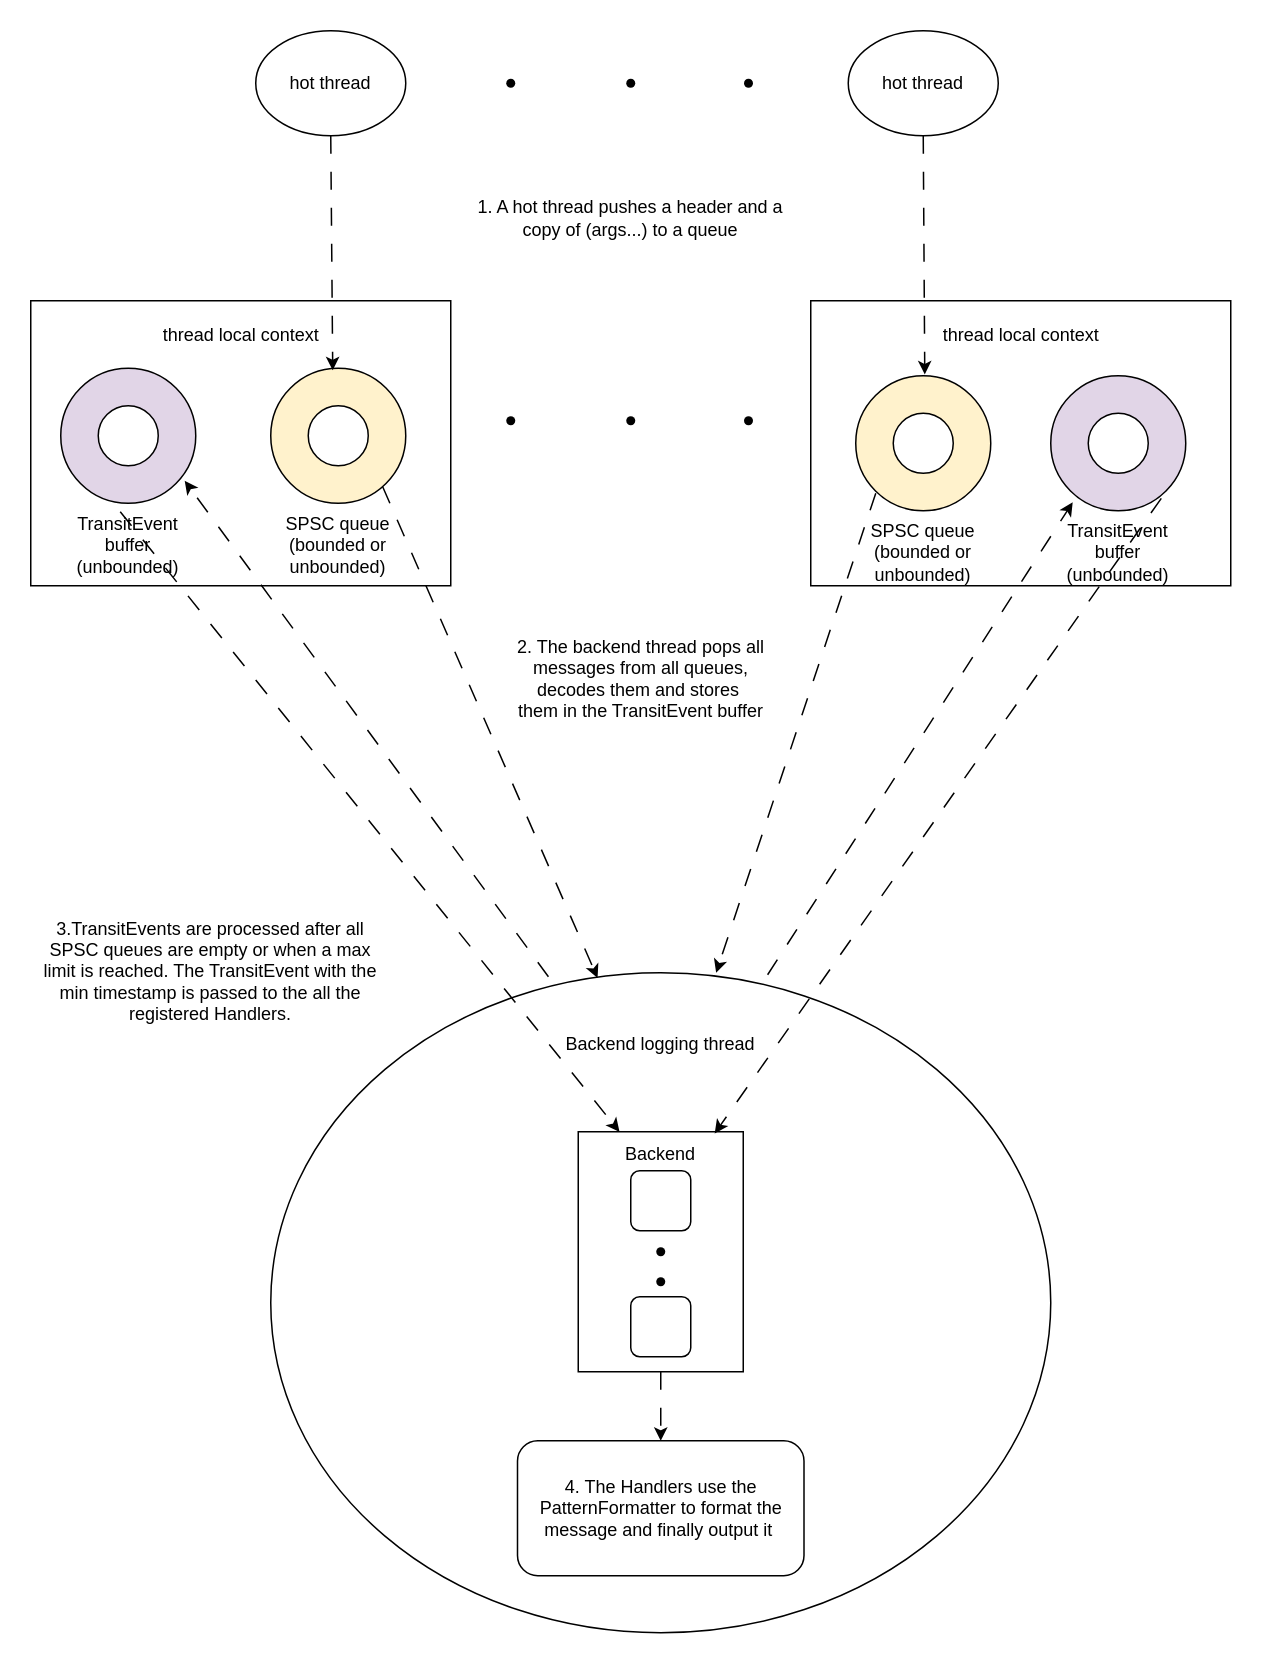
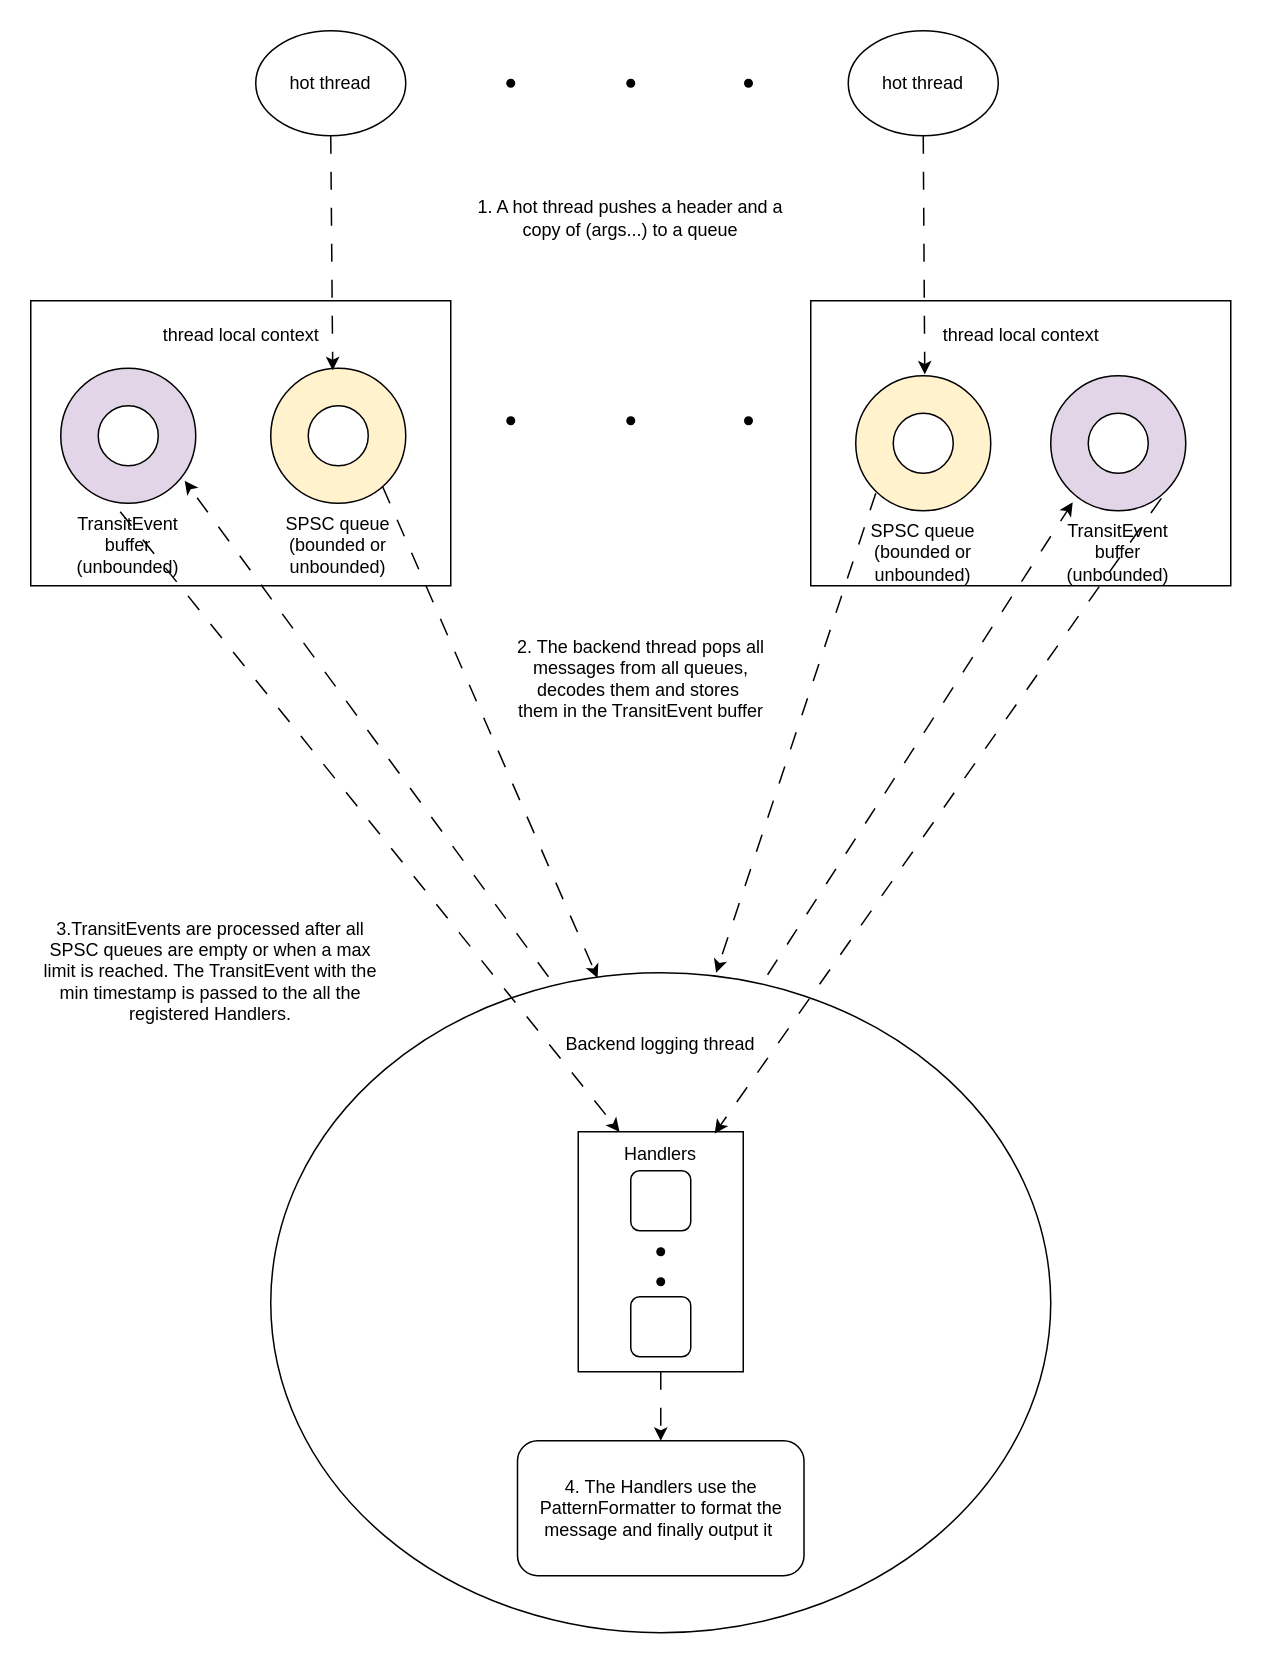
  <mxCell id="0" />
  <mxCell id="1" parent="0" />
  <mxCell id="2" value="hot thread" style="ellipse;whiteSpace=wrap;html=1;" parent="1" vertex="1"><mxGeometry x="170" y="20" width="100" height="70" as="geometry" /></mxCell>
  <mxCell id="3" value="hot thread" style="ellipse;whiteSpace=wrap;html=1;" parent="1" vertex="1"><mxGeometry x="565" y="20" width="100" height="70" as="geometry" /></mxCell>
  <mxCell id="4" value="" style="shape=waypoint;sketch=0;fillStyle=solid;size=6;pointerEvents=1;points=[];fillColor=none;resizable=0;rotatable=0;perimeter=centerPerimeter;snapToPoint=1;" parent="1" vertex="1"><mxGeometry x="410" y="45" width="20" height="20" as="geometry" /></mxCell>
  <mxCell id="5" value="" style="shape=waypoint;sketch=0;fillStyle=solid;size=6;pointerEvents=1;points=[];fillColor=none;resizable=0;rotatable=0;perimeter=centerPerimeter;snapToPoint=1;" parent="1" vertex="1"><mxGeometry x="488.5" y="45" width="20" height="20" as="geometry" /></mxCell>
  <mxCell id="6" value="" style="shape=waypoint;sketch=0;fillStyle=solid;size=6;pointerEvents=1;points=[];fillColor=none;resizable=0;rotatable=0;perimeter=centerPerimeter;snapToPoint=1;" parent="1" vertex="1"><mxGeometry x="330" y="45" width="20" height="20" as="geometry" /></mxCell>
  <mxCell id="7" value="thread local context&lt;br&gt;&lt;br&gt;&lt;br&gt;&lt;br&gt;&lt;br&gt;&lt;br&gt;&lt;br&gt;&lt;br&gt;&lt;br&gt;&lt;br&gt;&lt;br&gt;" style="verticalLabelPosition=middle;verticalAlign=middle;html=1;shape=mxgraph.basic.rect;fillColor2=none;strokeWidth=1;size=26.67;indent=5;labelPosition=center;align=center;" parent="1" vertex="1"><mxGeometry x="20" y="200" width="280" height="190" as="geometry" /></mxCell>
  <mxCell id="8" value="SPSC queue&lt;br&gt;(bounded or unbounded)" style="verticalLabelPosition=bottom;verticalAlign=top;html=1;shape=mxgraph.basic.donut;dx=25;fillColor=#fff2cc;strokeColor=#000000;container=0;perimeterSpacing=1;labelPosition=center;align=center;whiteSpace=wrap;" parent="1" vertex="1"><mxGeometry x="180" y="245" width="90" height="90" as="geometry" /></mxCell>
  <mxCell id="9" value="" style="endArrow=classic;html=1;rounded=0;exitX=0.5;exitY=1;exitDx=0;exitDy=0;dashed=1;dashPattern=12 12;labelPosition=left;verticalLabelPosition=top;align=right;verticalAlign=bottom;entryX=0.46;entryY=0.026;entryDx=0;entryDy=0;entryPerimeter=0;" parent="1" source="2" target="8" edge="1"><mxGeometry width="50" height="50" relative="1" as="geometry"><mxPoint x="370" y="260" as="sourcePoint" /><mxPoint x="390" y="220" as="targetPoint" /></mxGeometry></mxCell>
  <mxCell id="10" value="TransitEvent buffer (unbounded)" style="verticalLabelPosition=bottom;verticalAlign=top;html=1;shape=mxgraph.basic.donut;dx=25;fillColor=#e1d5e7;strokeColor=#000000;container=0;shadow=0;perimeterSpacing=1;whiteSpace=wrap;" parent="1" vertex="1"><mxGeometry x="40" y="245" width="90" height="90" as="geometry" /></mxCell>
  <mxCell id="11" value="1. A hot thread pushes a header and a copy of (args...) to a queue" style="text;html=1;strokeColor=none;fillColor=none;align=center;verticalAlign=middle;whiteSpace=wrap;rounded=0;" parent="1" vertex="1"><mxGeometry x="315" y="130" width="210" height="30" as="geometry" /></mxCell>
  <mxCell id="12" value="Backend logging thread&lt;br&gt;&lt;br&gt;&lt;br&gt;&lt;br&gt;&lt;br&gt;&lt;br&gt;&lt;br&gt;&lt;br&gt;&lt;br&gt;&lt;br&gt;&lt;br&gt;&lt;br&gt;&lt;br&gt;&lt;br&gt;&lt;br&gt;&lt;br&gt;&lt;br&gt;&lt;br&gt;&lt;br&gt;&lt;br&gt;&lt;br&gt;&lt;br&gt;&lt;br&gt;&lt;br&gt;&lt;br&gt;" style="ellipse;whiteSpace=wrap;html=1;shadow=0;sketch=0;strokeColor=#000000;" parent="1" vertex="1"><mxGeometry x="180" y="648" width="520" height="440" as="geometry" /></mxCell>
  <mxCell id="13" value="thread local context&lt;br&gt;&lt;br&gt;&lt;br&gt;&lt;br&gt;&lt;br&gt;&lt;br&gt;&lt;br&gt;&lt;br&gt;&lt;br&gt;&lt;br&gt;&lt;br&gt;" style="verticalLabelPosition=middle;verticalAlign=middle;html=1;shape=mxgraph.basic.rect;fillColor2=none;strokeWidth=1;size=26.67;indent=5;labelPosition=center;align=center;" parent="1" vertex="1"><mxGeometry x="540" y="200" width="280" height="190" as="geometry" /></mxCell>
  <mxCell id="14" value="SPSC queue&lt;br&gt;(bounded or unbounded)" style="verticalLabelPosition=bottom;verticalAlign=top;html=1;shape=mxgraph.basic.donut;dx=25;fillColor=#fff2cc;strokeColor=#000000;container=0;perimeterSpacing=1;labelPosition=center;align=center;whiteSpace=wrap;" parent="1" vertex="1"><mxGeometry x="570" y="250" width="90" height="90" as="geometry" /></mxCell>
  <mxCell id="15" value="TransitEvent buffer (unbounded)" style="verticalLabelPosition=bottom;verticalAlign=top;html=1;shape=mxgraph.basic.donut;dx=25;fillColor=#e1d5e7;strokeColor=#000000;container=0;shadow=0;perimeterSpacing=1;whiteSpace=wrap;" parent="1" vertex="1"><mxGeometry x="700" y="250" width="90" height="90" as="geometry" /></mxCell>
  <mxCell id="16" value="" style="endArrow=classic;html=1;rounded=0;exitX=0.5;exitY=1;exitDx=0;exitDy=0;dashed=1;dashPattern=12 12;labelPosition=left;verticalLabelPosition=top;align=right;verticalAlign=bottom;entryX=0.511;entryY=0.001;entryDx=0;entryDy=0;entryPerimeter=0;" parent="1" source="3" target="14" edge="1"><mxGeometry width="50" height="50" relative="1" as="geometry"><mxPoint x="300" y="125" as="sourcePoint" /><mxPoint x="252.086" y="254" as="targetPoint" /></mxGeometry></mxCell>
  <mxCell id="17" value="" style="shape=waypoint;sketch=0;fillStyle=solid;size=6;pointerEvents=1;points=[];fillColor=none;resizable=0;rotatable=0;perimeter=centerPerimeter;snapToPoint=1;" parent="1" vertex="1"><mxGeometry x="410" y="270" width="20" height="20" as="geometry" /></mxCell>
  <mxCell id="18" value="" style="shape=waypoint;sketch=0;fillStyle=solid;size=6;pointerEvents=1;points=[];fillColor=none;resizable=0;rotatable=0;perimeter=centerPerimeter;snapToPoint=1;" parent="1" vertex="1"><mxGeometry x="488.5" y="270" width="20" height="20" as="geometry" /></mxCell>
  <mxCell id="19" value="" style="shape=waypoint;sketch=0;fillStyle=solid;size=6;pointerEvents=1;points=[];fillColor=none;resizable=0;rotatable=0;perimeter=centerPerimeter;snapToPoint=1;" parent="1" vertex="1"><mxGeometry x="330" y="270" width="20" height="20" as="geometry" /></mxCell>
  <mxCell id="20" value="2. The backend thread pops all messages from all queues, decodes them and stores&amp;nbsp;&lt;br&gt;them in the TransitEvent buffer" style="text;html=1;strokeColor=none;fillColor=none;align=center;verticalAlign=middle;whiteSpace=wrap;rounded=0;" parent="1" vertex="1"><mxGeometry x="330" y="410" width="194" height="84" as="geometry" /></mxCell>
  <mxCell id="21" value="" style="rounded=0;whiteSpace=wrap;html=1;shadow=0;sketch=0;strokeColor=#000000;" parent="1" vertex="1"><mxGeometry x="385" y="754" width="110" height="160" as="geometry" /></mxCell>
  <mxCell id="22" value="3.TransitEvents are processed after all SPSC queues are empty or when a max limit is reached. The TransitEvent with the min timestamp is passed to the all the registered Handlers." style="text;html=1;strokeColor=none;fillColor=none;align=center;verticalAlign=middle;whiteSpace=wrap;rounded=0;" parent="1" vertex="1"><mxGeometry x="20" y="602" width="240" height="90" as="geometry" /></mxCell>
  <mxCell id="23" value="" style="rounded=1;whiteSpace=wrap;html=1;shadow=0;sketch=0;strokeColor=#000000;" parent="1" vertex="1"><mxGeometry x="420" y="864" width="40" height="40" as="geometry" /></mxCell>
  <mxCell id="24" value="" style="rounded=1;whiteSpace=wrap;html=1;shadow=0;sketch=0;strokeColor=#000000;" parent="1" vertex="1"><mxGeometry x="420" y="780" width="40" height="40" as="geometry" /></mxCell>
  <mxCell id="25" value="" style="shape=waypoint;sketch=0;fillStyle=solid;size=6;pointerEvents=1;points=[];fillColor=none;resizable=0;rotatable=0;perimeter=centerPerimeter;snapToPoint=1;" parent="1" vertex="1"><mxGeometry x="430" y="824" width="20" height="20" as="geometry" /></mxCell>
  <mxCell id="26" value="" style="shape=waypoint;sketch=0;fillStyle=solid;size=6;pointerEvents=1;points=[];fillColor=none;resizable=0;rotatable=0;perimeter=centerPerimeter;snapToPoint=1;" parent="1" vertex="1"><mxGeometry x="430" y="844" width="20" height="20" as="geometry" /></mxCell>
- <mxCell id="27" value="Backend" style="text;html=1;strokeColor=none;fillColor=none;align=center;verticalAlign=middle;whiteSpace=wrap;rounded=0;" parent="1" vertex="1"><mxGeometry x="410" y="754" width="60" height="30" as="geometry" /></mxCell>
+ <mxCell id="27" value="Handlers" style="text;html=1;strokeColor=none;fillColor=none;align=center;verticalAlign=middle;whiteSpace=wrap;rounded=0;" parent="1" vertex="1"><mxGeometry x="410" y="754" width="60" height="30" as="geometry" /></mxCell>
  <mxCell id="28" value="" style="endArrow=classic;html=1;rounded=0;dashed=1;dashPattern=12 12;strokeColor=default;exitX=0.822;exitY=0.87;exitDx=0;exitDy=0;exitPerimeter=0;entryX=0.419;entryY=0.008;entryDx=0;entryDy=0;entryPerimeter=0;" parent="1" source="8" target="12" edge="1"><mxGeometry width="50" height="50" relative="1" as="geometry"><mxPoint x="370" y="470" as="sourcePoint" /><mxPoint x="450" y="620" as="targetPoint" /></mxGeometry></mxCell>
  <mxCell id="29" value="" style="endArrow=classic;html=1;rounded=0;dashed=1;dashPattern=12 12;strokeColor=default;exitX=0.156;exitY=0.862;exitDx=0;exitDy=0;exitPerimeter=0;entryX=0.571;entryY=0;entryDx=0;entryDy=0;entryPerimeter=0;" parent="1" source="14" target="12" edge="1"><mxGeometry width="50" height="50" relative="1" as="geometry"><mxPoint x="233.988" y="346" as="sourcePoint" /><mxPoint x="510" y="620" as="targetPoint" /></mxGeometry></mxCell>
  <mxCell id="30" value="" style="endArrow=classic;html=1;rounded=0;dashed=1;dashPattern=12 12;strokeColor=default;entryX=0.909;entryY=0.826;entryDx=0;entryDy=0;entryPerimeter=0;exitX=0.356;exitY=0.006;exitDx=0;exitDy=0;exitPerimeter=0;" parent="1" source="12" target="10" edge="1"><mxGeometry width="50" height="50" relative="1" as="geometry"><mxPoint x="430" y="620" as="sourcePoint" /><mxPoint x="420" y="420" as="targetPoint" /></mxGeometry></mxCell>
  <mxCell id="31" value="" style="endArrow=classic;html=1;rounded=0;dashed=1;dashPattern=12 12;strokeColor=default;entryX=0.17;entryY=0.928;entryDx=0;entryDy=0;entryPerimeter=0;exitX=0.637;exitY=0.003;exitDx=0;exitDy=0;exitPerimeter=0;" parent="1" source="12" target="15" edge="1"><mxGeometry width="50" height="50" relative="1" as="geometry"><mxPoint x="480" y="610" as="sourcePoint" /><mxPoint x="132.628" y="329.992" as="targetPoint" /></mxGeometry></mxCell>
  <mxCell id="32" value="" style="endArrow=classic;html=1;rounded=0;dashed=1;dashPattern=12 12;strokeColor=default;exitX=0.442;exitY=1.051;exitDx=0;exitDy=0;exitPerimeter=0;entryX=0.25;entryY=0;entryDx=0;entryDy=0;" parent="1" source="10" target="21" edge="1"><mxGeometry width="50" height="50" relative="1" as="geometry"><mxPoint x="264.624" y="334.04" as="sourcePoint" /><mxPoint x="400" y="780" as="targetPoint" /></mxGeometry></mxCell>
  <mxCell id="33" value="" style="endArrow=classic;html=1;rounded=0;dashed=1;dashPattern=12 12;strokeColor=default;exitX=0.812;exitY=0.899;exitDx=0;exitDy=0;exitPerimeter=0;entryX=0.827;entryY=0.007;entryDx=0;entryDy=0;entryPerimeter=0;" parent="1" source="15" target="21" edge="1"><mxGeometry width="50" height="50" relative="1" as="geometry"><mxPoint x="89.664" y="350.692" as="sourcePoint" /><mxPoint x="420" y="780" as="targetPoint" /></mxGeometry></mxCell>
  <mxCell id="34" value="" style="endArrow=classic;html=1;rounded=0;dashed=1;dashPattern=12 12;strokeColor=default;exitX=0.5;exitY=1;exitDx=0;exitDy=0;" parent="1" source="21" target="35" edge="1"><mxGeometry width="50" height="50" relative="1" as="geometry"><mxPoint x="370" y="720" as="sourcePoint" /><mxPoint x="414" y="990" as="targetPoint" /></mxGeometry></mxCell>
  <mxCell id="35" value="4. The Handlers use the PatternFormatter to format the message and finally output it&amp;nbsp;" style="rounded=1;whiteSpace=wrap;html=1;shadow=0;sketch=0;strokeColor=#000000;" parent="1" vertex="1"><mxGeometry x="344.5" y="960" width="191" height="90" as="geometry" /></mxCell>
